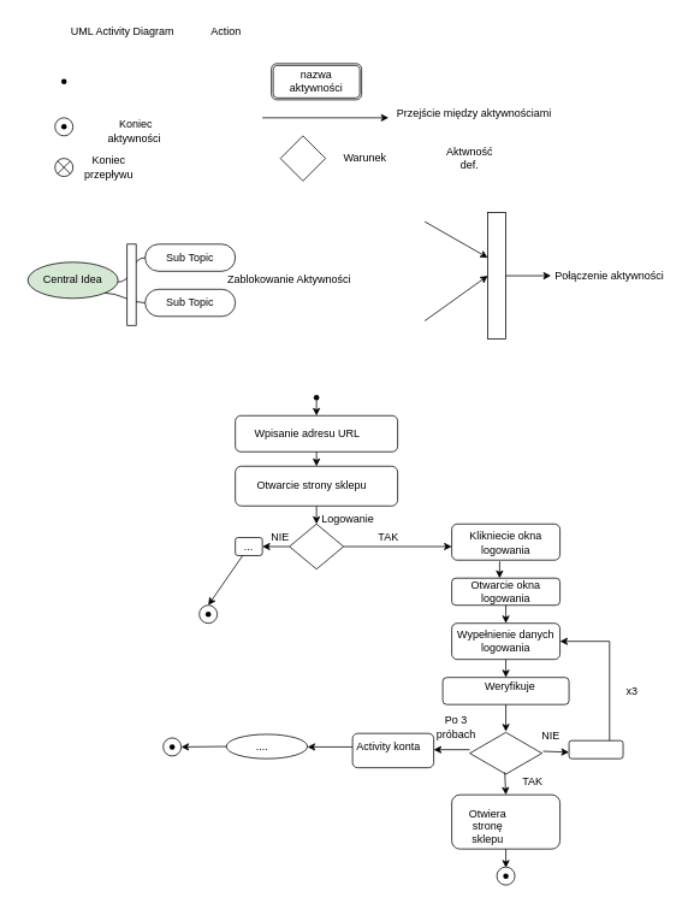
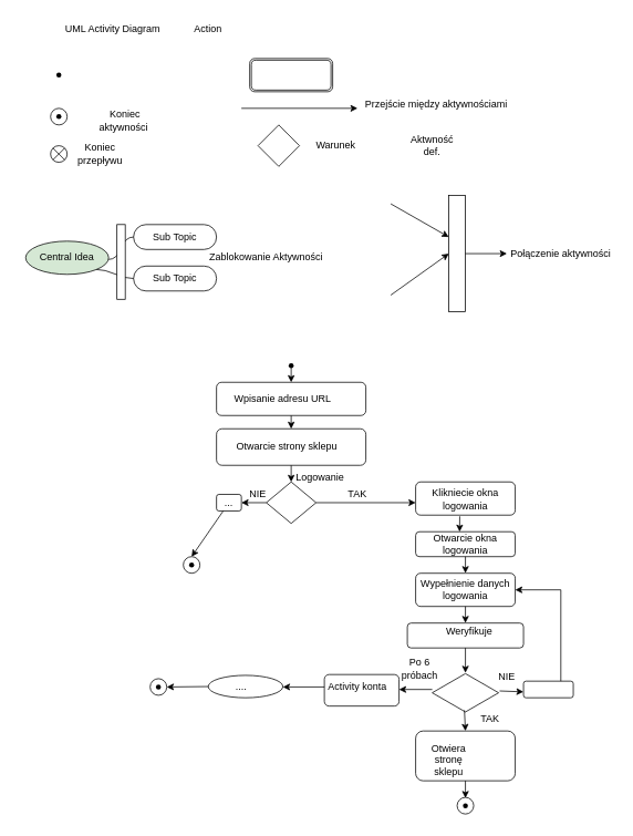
  <mxCell id="0" />
  <mxCell id="1" parent="0" />
  <mxCell id="2" value="UML Activity Diagram" style="text;html=1;strokeColor=none;fillColor=none;align=center;verticalAlign=middle;whiteSpace=wrap;rounded=0;" vertex="1" parent="1"><mxGeometry x="20" y="20" width="230" height="30" as="geometry" /></mxCell>
  <mxCell id="3" value="Action" style="text;html=1;strokeColor=none;fillColor=none;align=center;verticalAlign=middle;whiteSpace=wrap;rounded=0;" vertex="1" parent="1"><mxGeometry x="220" y="20" width="60" height="30" as="geometry" /></mxCell>
  <mxCell id="4" value="" style="shape=waypoint;sketch=0;fillStyle=solid;size=6;pointerEvents=1;points=[];fillColor=none;resizable=0;rotatable=0;perimeter=centerPerimeter;snapToPoint=1;" vertex="1" parent="1"><mxGeometry x="60" y="80" width="20" height="20" as="geometry" /></mxCell>
  <mxCell id="5" value="" style="ellipse;whiteSpace=wrap;html=1;aspect=fixed;" vertex="1" parent="1"><mxGeometry x="60" y="130" width="20" height="20" as="geometry" /></mxCell>
  <mxCell id="6" value="" style="shape=waypoint;sketch=0;fillStyle=solid;size=6;pointerEvents=1;points=[];fillColor=none;resizable=0;rotatable=0;perimeter=centerPerimeter;snapToPoint=1;" vertex="1" parent="1"><mxGeometry x="60" y="130" width="20" height="20" as="geometry" /></mxCell>
  <mxCell id="7" value="Koniec aktywności&amp;nbsp;" style="text;html=1;strokeColor=none;fillColor=none;align=center;verticalAlign=middle;whiteSpace=wrap;rounded=0;" vertex="1" parent="1"><mxGeometry x="120" y="130" width="60" height="30" as="geometry" /></mxCell>
  <mxCell id="8" value="" style="shape=sumEllipse;perimeter=ellipsePerimeter;whiteSpace=wrap;html=1;backgroundOutline=1;" vertex="1" parent="1"><mxGeometry x="60" y="175" width="20" height="20" as="geometry" /></mxCell>
  <mxCell id="9" value="" style="shape=ext;double=1;rounded=1;whiteSpace=wrap;html=1;" vertex="1" parent="1"><mxGeometry x="300" y="70" width="100" height="40" as="geometry" /></mxCell>
  <mxCell id="10" value="Aktwność def." style="text;html=1;strokeColor=none;fillColor=none;align=center;verticalAlign=middle;whiteSpace=wrap;rounded=0;" vertex="1" parent="1"><mxGeometry x="490" y="160" width="60" height="30" as="geometry" /></mxCell>
  <mxCell id="11" value="" style="endArrow=classic;html=1;rounded=0;" edge="1" parent="1"><mxGeometry width="50" height="50" relative="1" as="geometry"><mxPoint x="290" y="130" as="sourcePoint" /><mxPoint x="430" y="130" as="targetPoint" /></mxGeometry></mxCell>
  <mxCell id="12" value="Przejście między aktywnościami" style="text;html=1;strokeColor=none;fillColor=none;align=center;verticalAlign=middle;whiteSpace=wrap;rounded=0;" vertex="1" parent="1"><mxGeometry x="410" y="110" width="230" height="30" as="geometry" /></mxCell>
  <mxCell id="13" value="" style="rhombus;whiteSpace=wrap;html=1;" vertex="1" parent="1"><mxGeometry x="310" y="150" width="50" height="50" as="geometry" /></mxCell>
  <mxCell id="14" value="Warunek" style="text;html=1;strokeColor=none;fillColor=none;align=center;verticalAlign=middle;whiteSpace=wrap;rounded=0;" vertex="1" parent="1"><mxGeometry x="374" y="160" width="60" height="30" as="geometry" /></mxCell>
  <mxCell id="15" value="Central Idea" style="ellipse;whiteSpace=wrap;html=1;align=center;newEdgeStyle={&quot;edgeStyle&quot;:&quot;entityRelationEdgeStyle&quot;,&quot;startArrow&quot;:&quot;none&quot;,&quot;endArrow&quot;:&quot;none&quot;,&quot;segment&quot;:10,&quot;curved&quot;:1,&quot;sourcePerimeterSpacing&quot;:0,&quot;targetPerimeterSpacing&quot;:0};treeFolding=1;treeMoving=1;fillColor=#d5e8d4;" vertex="1" parent="1"><mxGeometry x="30" y="290" width="100" height="40" as="geometry" /></mxCell>
  <mxCell id="16" value="Sub Topic" style="whiteSpace=wrap;html=1;rounded=1;arcSize=50;align=center;verticalAlign=middle;strokeWidth=1;autosize=1;spacing=4;treeFolding=1;treeMoving=1;newEdgeStyle={&quot;edgeStyle&quot;:&quot;entityRelationEdgeStyle&quot;,&quot;startArrow&quot;:&quot;none&quot;,&quot;endArrow&quot;:&quot;none&quot;,&quot;segment&quot;:10,&quot;curved&quot;:1,&quot;sourcePerimeterSpacing&quot;:0,&quot;targetPerimeterSpacing&quot;:0};" vertex="1" parent="1"><mxGeometry x="160" y="270" width="100" height="30" as="geometry" /></mxCell>
  <mxCell id="17" value="" style="edgeStyle=entityRelationEdgeStyle;startArrow=none;endArrow=none;segment=10;curved=1;sourcePerimeterSpacing=0;targetPerimeterSpacing=0;rounded=0;" edge="1" target="16" parent="1"><mxGeometry relative="1" as="geometry"><mxPoint x="130" y="312" as="sourcePoint" /></mxGeometry></mxCell>
  <mxCell id="18" value="Koniec przepływu" style="text;html=1;strokeColor=none;fillColor=none;align=center;verticalAlign=middle;whiteSpace=wrap;rounded=0;" vertex="1" parent="1"><mxGeometry x="90" y="170" width="60" height="30" as="geometry" /></mxCell>
  <mxCell id="19" value="Sub Topic" style="whiteSpace=wrap;html=1;rounded=1;arcSize=50;align=center;verticalAlign=middle;strokeWidth=1;autosize=1;spacing=4;treeFolding=1;treeMoving=1;newEdgeStyle={&quot;edgeStyle&quot;:&quot;entityRelationEdgeStyle&quot;,&quot;startArrow&quot;:&quot;none&quot;,&quot;endArrow&quot;:&quot;none&quot;,&quot;segment&quot;:10,&quot;curved&quot;:1,&quot;sourcePerimeterSpacing&quot;:0,&quot;targetPerimeterSpacing&quot;:0};" vertex="1" parent="1"><mxGeometry x="160" y="320" width="100" height="30" as="geometry" /></mxCell>
  <mxCell id="20" value="" style="edgeStyle=entityRelationEdgeStyle;startArrow=none;endArrow=none;segment=10;curved=1;sourcePerimeterSpacing=0;targetPerimeterSpacing=0;rounded=0;exitX=1;exitY=1;exitDx=0;exitDy=0;" edge="1" target="19" parent="1" source="15"><mxGeometry relative="1" as="geometry"><mxPoint x="130" y="362" as="sourcePoint" /></mxGeometry></mxCell>
  <mxCell id="21" value="Zablokowanie Aktywności" style="text;html=1;strokeColor=none;fillColor=none;align=center;verticalAlign=middle;whiteSpace=wrap;rounded=0;" vertex="1" parent="1"><mxGeometry x="240" y="295" width="160" height="30" as="geometry" /></mxCell>
  <mxCell id="22" value="" style="endArrow=classic;html=1;rounded=0;" edge="1" parent="1"><mxGeometry width="50" height="50" relative="1" as="geometry"><mxPoint x="470" y="245" as="sourcePoint" /><mxPoint x="540" y="285" as="targetPoint" /></mxGeometry></mxCell>
  <mxCell id="23" value="" style="endArrow=classic;html=1;rounded=0;" edge="1" parent="1"><mxGeometry width="50" height="50" relative="1" as="geometry"><mxPoint x="470" y="355" as="sourcePoint" /><mxPoint x="540" y="305" as="targetPoint" /></mxGeometry></mxCell>
  <mxCell id="24" value="" style="rounded=0;whiteSpace=wrap;html=1;" vertex="1" parent="1"><mxGeometry x="540" y="235" width="20" height="140" as="geometry" /></mxCell>
  <mxCell id="25" value="" style="endArrow=classic;html=1;rounded=0;exitX=1;exitY=0.5;exitDx=0;exitDy=0;" edge="1" parent="1" source="24"><mxGeometry width="50" height="50" relative="1" as="geometry"><mxPoint x="800" y="125" as="sourcePoint" /><mxPoint x="610" y="305" as="targetPoint" /></mxGeometry></mxCell>
  <mxCell id="26" value="Połączenie aktywności" style="text;html=1;strokeColor=none;fillColor=none;align=center;verticalAlign=middle;whiteSpace=wrap;rounded=0;" vertex="1" parent="1"><mxGeometry x="610" y="290" width="130" height="30" as="geometry" /></mxCell>
  <mxCell id="27" value="" style="rounded=0;whiteSpace=wrap;html=1;" vertex="1" parent="1"><mxGeometry x="140" y="270" width="10" height="90" as="geometry" /></mxCell>
- <mxCell id="28" value="nazwa aktywności" style="text;html=1;strokeColor=none;fillColor=none;align=center;verticalAlign=middle;whiteSpace=wrap;rounded=0;" vertex="1" parent="1"><mxGeometry x="310" y="75" width="80" height="30" as="geometry" /></mxCell>
  <mxCell id="29" value="" style="shape=waypoint;sketch=0;fillStyle=solid;size=6;pointerEvents=1;points=[];fillColor=none;resizable=0;rotatable=0;perimeter=centerPerimeter;snapToPoint=1;" vertex="1" parent="1"><mxGeometry x="340" y="430" width="20" height="20" as="geometry" /></mxCell>
  <mxCell id="30" value="" style="endArrow=classic;html=1;rounded=0;exitX=0.32;exitY=1.13;exitDx=0;exitDy=0;exitPerimeter=0;" edge="1" parent="1" source="29"><mxGeometry width="50" height="50" relative="1" as="geometry"><mxPoint x="600" y="560" as="sourcePoint" /><mxPoint x="350" y="460" as="targetPoint" /></mxGeometry></mxCell>
  <mxCell id="31" value="" style="rounded=1;whiteSpace=wrap;html=1;" vertex="1" parent="1"><mxGeometry x="260" y="460" width="180" height="40" as="geometry" /></mxCell>
  <mxCell id="32" value="Wpisanie adresu URL" style="text;html=1;strokeColor=none;fillColor=none;align=center;verticalAlign=middle;whiteSpace=wrap;rounded=0;" vertex="1" parent="1"><mxGeometry x="260" y="465" width="160" height="30" as="geometry" /></mxCell>
  <mxCell id="33" value="" style="endArrow=classic;html=1;rounded=0;exitX=0.5;exitY=1;exitDx=0;exitDy=0;" edge="1" parent="1" source="31" target="34"><mxGeometry width="50" height="50" relative="1" as="geometry"><mxPoint x="600" y="550" as="sourcePoint" /><mxPoint x="350" y="520" as="targetPoint" /></mxGeometry></mxCell>
  <mxCell id="34" value="" style="rounded=1;whiteSpace=wrap;html=1;" vertex="1" parent="1"><mxGeometry x="260" y="516" width="180" height="44" as="geometry" /></mxCell>
  <mxCell id="35" value="Otwarcie strony sklepu" style="text;html=1;strokeColor=none;fillColor=none;align=center;verticalAlign=middle;whiteSpace=wrap;rounded=0;" vertex="1" parent="1"><mxGeometry x="250" y="523" width="190" height="30" as="geometry" /></mxCell>
  <mxCell id="36" value="" style="endArrow=classic;html=1;rounded=0;exitX=0.5;exitY=1;exitDx=0;exitDy=0;" edge="1" parent="1" source="34"><mxGeometry width="50" height="50" relative="1" as="geometry"><mxPoint x="340" y="590" as="sourcePoint" /><mxPoint x="350" y="580" as="targetPoint" /></mxGeometry></mxCell>
  <mxCell id="37" value="Logowanie" style="text;html=1;strokeColor=none;fillColor=none;align=center;verticalAlign=middle;whiteSpace=wrap;rounded=0;" vertex="1" parent="1"><mxGeometry x="355" y="560" width="60" height="30" as="geometry" /></mxCell>
  <mxCell id="38" value="" style="rhombus;whiteSpace=wrap;html=1;" vertex="1" parent="1"><mxGeometry x="320" y="580" width="60" height="50" as="geometry" /></mxCell>
  <mxCell id="39" value="" style="endArrow=classic;html=1;rounded=0;exitX=1;exitY=0.5;exitDx=0;exitDy=0;" edge="1" parent="1" source="38"><mxGeometry width="50" height="50" relative="1" as="geometry"><mxPoint x="600" y="530" as="sourcePoint" /><mxPoint x="500" y="605" as="targetPoint" /></mxGeometry></mxCell>
  <mxCell id="40" value="TAK" style="text;html=1;strokeColor=none;fillColor=none;align=center;verticalAlign=middle;whiteSpace=wrap;rounded=0;" vertex="1" parent="1"><mxGeometry x="400" y="580" width="60" height="30" as="geometry" /></mxCell>
  <mxCell id="41" value="" style="endArrow=classic;html=1;rounded=0;exitX=0;exitY=0.5;exitDx=0;exitDy=0;" edge="1" parent="1" source="38"><mxGeometry width="50" height="50" relative="1" as="geometry"><mxPoint x="600" y="530" as="sourcePoint" /><mxPoint x="290" y="605" as="targetPoint" /></mxGeometry></mxCell>
  <mxCell id="42" value="NIE" style="text;html=1;strokeColor=none;fillColor=none;align=center;verticalAlign=middle;whiteSpace=wrap;rounded=0;" vertex="1" parent="1"><mxGeometry x="280" y="580" width="60" height="30" as="geometry" /></mxCell>
  <mxCell id="43" value="" style="rounded=1;whiteSpace=wrap;html=1;" vertex="1" parent="1"><mxGeometry x="260" y="595" width="30" height="20" as="geometry" /></mxCell>
  <mxCell id="44" value="" style="rounded=1;whiteSpace=wrap;html=1;" vertex="1" parent="1"><mxGeometry x="500" y="580" width="120" height="40" as="geometry" /></mxCell>
  <mxCell id="45" value="Klikniecie okna logowania" style="text;html=1;strokeColor=none;fillColor=none;align=center;verticalAlign=middle;whiteSpace=wrap;rounded=0;" vertex="1" parent="1"><mxGeometry x="510" y="586" width="100" height="30" as="geometry" /></mxCell>
  <mxCell id="46" value="" style="endArrow=classic;html=1;rounded=0;exitX=0.443;exitY=1.035;exitDx=0;exitDy=0;exitPerimeter=0;" edge="1" parent="1" source="44"><mxGeometry width="50" height="50" relative="1" as="geometry"><mxPoint x="350" y="560" as="sourcePoint" /><mxPoint x="553" y="640" as="targetPoint" /></mxGeometry></mxCell>
  <mxCell id="47" value="" style="rounded=1;whiteSpace=wrap;html=1;" vertex="1" parent="1"><mxGeometry x="500" y="640" width="120" height="30" as="geometry" /></mxCell>
  <mxCell id="48" value="Otwarcie okna logowania" style="text;html=1;strokeColor=none;fillColor=none;align=center;verticalAlign=middle;whiteSpace=wrap;rounded=0;" vertex="1" parent="1"><mxGeometry x="510" y="640" width="100" height="30" as="geometry" /></mxCell>
  <mxCell id="49" value="" style="endArrow=classic;html=1;rounded=0;exitX=0.5;exitY=1;exitDx=0;exitDy=0;" edge="1" parent="1" source="48"><mxGeometry width="50" height="50" relative="1" as="geometry"><mxPoint x="350" y="750" as="sourcePoint" /><mxPoint x="560" y="690" as="targetPoint" /></mxGeometry></mxCell>
  <mxCell id="50" value="" style="rounded=1;whiteSpace=wrap;html=1;" vertex="1" parent="1"><mxGeometry x="500" y="690" width="120" height="40" as="geometry" /></mxCell>
  <mxCell id="51" value="Wypełnienie danych logowania" style="text;html=1;strokeColor=none;fillColor=none;align=center;verticalAlign=middle;whiteSpace=wrap;rounded=0;" vertex="1" parent="1"><mxGeometry x="500" y="695" width="120" height="30" as="geometry" /></mxCell>
  <mxCell id="52" value="" style="endArrow=classic;html=1;rounded=0;exitX=0.5;exitY=1;exitDx=0;exitDy=0;" edge="1" parent="1" source="50"><mxGeometry width="50" height="50" relative="1" as="geometry"><mxPoint x="350" y="750" as="sourcePoint" /><mxPoint x="560" y="750" as="targetPoint" /></mxGeometry></mxCell>
  <mxCell id="53" value="" style="rounded=1;whiteSpace=wrap;html=1;" vertex="1" parent="1"><mxGeometry x="490" y="750" width="140" height="30" as="geometry" /></mxCell>
  <mxCell id="54" value="Weryfikuje" style="text;html=1;strokeColor=none;fillColor=none;align=center;verticalAlign=middle;whiteSpace=wrap;rounded=0;" vertex="1" parent="1"><mxGeometry x="510" y="745" width="110" height="30" as="geometry" /></mxCell>
  <mxCell id="55" value="" style="endArrow=classic;html=1;rounded=0;" edge="1" parent="1" target="56"><mxGeometry width="50" height="50" relative="1" as="geometry"><mxPoint x="560" y="780" as="sourcePoint" /><mxPoint x="555" y="800" as="targetPoint" /></mxGeometry></mxCell>
  <mxCell id="56" value="" style="html=1;whiteSpace=wrap;aspect=fixed;shape=isoRectangle;" vertex="1" parent="1"><mxGeometry x="520" y="810" width="80" height="48" as="geometry" /></mxCell>
  <mxCell id="57" value="" style="endArrow=classic;html=1;rounded=0;exitX=1.015;exitY=0.454;exitDx=0;exitDy=0;exitPerimeter=0;" edge="1" parent="1" source="56"><mxGeometry width="50" height="50" relative="1" as="geometry"><mxPoint x="350" y="750" as="sourcePoint" /><mxPoint x="630" y="832.873" as="targetPoint" /></mxGeometry></mxCell>
  <mxCell id="58" value="NIE" style="text;html=1;strokeColor=none;fillColor=none;align=center;verticalAlign=middle;whiteSpace=wrap;rounded=0;" vertex="1" parent="1"><mxGeometry x="580" y="800" width="60" height="30" as="geometry" /></mxCell>
  <mxCell id="59" value="" style="endArrow=classic;html=1;rounded=0;exitX=0.485;exitY=0.938;exitDx=0;exitDy=0;exitPerimeter=0;" edge="1" parent="1" source="56"><mxGeometry width="50" height="50" relative="1" as="geometry"><mxPoint x="350" y="750" as="sourcePoint" /><mxPoint x="560" y="880" as="targetPoint" /></mxGeometry></mxCell>
  <mxCell id="60" value="TAK" style="text;html=1;strokeColor=none;fillColor=none;align=center;verticalAlign=middle;whiteSpace=wrap;rounded=0;" vertex="1" parent="1"><mxGeometry x="560" y="850" width="60" height="30" as="geometry" /></mxCell>
  <mxCell id="61" value="" style="rounded=1;whiteSpace=wrap;html=1;" vertex="1" parent="1"><mxGeometry x="500" y="880" width="120" height="60" as="geometry" /></mxCell>
  <mxCell id="62" value="Otwiera stronę sklepu" style="text;html=1;strokeColor=none;fillColor=none;align=center;verticalAlign=middle;whiteSpace=wrap;rounded=0;" vertex="1" parent="1"><mxGeometry x="510" y="900" width="60" height="30" as="geometry" /></mxCell>
  <mxCell id="63" value="" style="endArrow=classic;html=1;rounded=0;exitX=0.5;exitY=1;exitDx=0;exitDy=0;" edge="1" parent="1" source="61"><mxGeometry width="50" height="50" relative="1" as="geometry"><mxPoint x="350" y="730" as="sourcePoint" /><mxPoint x="560" y="960.8" as="targetPoint" /></mxGeometry></mxCell>
  <mxCell id="64" value="" style="shape=waypoint;sketch=0;fillStyle=solid;size=6;pointerEvents=1;points=[];fillColor=none;resizable=0;rotatable=0;perimeter=centerPerimeter;snapToPoint=1;" vertex="1" parent="1"><mxGeometry x="550" y="965" width="20" height="20" as="geometry" /></mxCell>
  <mxCell id="65" value="" style="ellipse;whiteSpace=wrap;html=1;aspect=fixed;" vertex="1" parent="1"><mxGeometry x="550" y="960" width="20" height="20" as="geometry" /></mxCell>
  <mxCell id="66" value="" style="shape=waypoint;sketch=0;fillStyle=solid;size=6;pointerEvents=1;points=[];fillColor=none;resizable=0;rotatable=0;perimeter=centerPerimeter;snapToPoint=1;" vertex="1" parent="1"><mxGeometry x="550" y="960" width="20" height="20" as="geometry" /></mxCell>
  <mxCell id="67" value="" style="rounded=1;whiteSpace=wrap;html=1;" vertex="1" parent="1"><mxGeometry x="630" y="820" width="60" height="20" as="geometry" /></mxCell>
  <mxCell id="68" value="" style="endArrow=classic;html=1;rounded=0;exitX=0.75;exitY=0;exitDx=0;exitDy=0;entryX=1;entryY=0.5;entryDx=0;entryDy=0;" edge="1" parent="1" source="67" target="50"><mxGeometry width="50" height="50" relative="1" as="geometry"><mxPoint x="340" y="830" as="sourcePoint" /><mxPoint x="390" y="780" as="targetPoint" /><Array as="points"><mxPoint x="675" y="710" /></Array></mxGeometry></mxCell>
- <mxCell id="69" value="x3" style="text;html=1;strokeColor=none;fillColor=none;align=center;verticalAlign=middle;whiteSpace=wrap;rounded=0;" vertex="1" parent="1"><mxGeometry x="670" y="750" width="60" height="30" as="geometry" /></mxCell>
  <mxCell id="70" value="" style="endArrow=classic;html=1;rounded=0;" edge="1" parent="1" source="43"><mxGeometry width="50" height="50" relative="1" as="geometry"><mxPoint x="340" y="830" as="sourcePoint" /><mxPoint x="230" y="670" as="targetPoint" /></mxGeometry></mxCell>
  <mxCell id="71" value="" style="ellipse;whiteSpace=wrap;html=1;aspect=fixed;" vertex="1" parent="1"><mxGeometry x="220" y="670" width="20" height="20" as="geometry" /></mxCell>
  <mxCell id="72" value="" style="shape=waypoint;sketch=0;fillStyle=solid;size=6;pointerEvents=1;points=[];fillColor=none;resizable=0;rotatable=0;perimeter=centerPerimeter;snapToPoint=1;" vertex="1" parent="1"><mxGeometry x="220" y="670" width="20" height="20" as="geometry" /></mxCell>
  <mxCell id="73" value="..." style="text;html=1;strokeColor=none;fillColor=none;align=center;verticalAlign=middle;whiteSpace=wrap;rounded=0;" vertex="1" parent="1"><mxGeometry x="245" y="590" width="60" height="30" as="geometry" /></mxCell>
  <mxCell id="74" value="" style="endArrow=classic;html=1;rounded=0;exitX=0;exitY=0.417;exitDx=0;exitDy=0;exitPerimeter=0;" edge="1" parent="1" source="56"><mxGeometry width="50" height="50" relative="1" as="geometry"><mxPoint x="340" y="820" as="sourcePoint" /><mxPoint x="480" y="830.007" as="targetPoint" /></mxGeometry></mxCell>
  <mxCell id="75" value="" style="rounded=1;whiteSpace=wrap;html=1;" vertex="1" parent="1"><mxGeometry x="390" y="812" width="90" height="38" as="geometry" /></mxCell>
- <mxCell id="76" value="Po 3 próbach" style="text;html=1;strokeColor=none;fillColor=none;align=center;verticalAlign=middle;whiteSpace=wrap;rounded=0;" vertex="1" parent="1"><mxGeometry x="470" y="790" width="70" height="30" as="geometry" /></mxCell>
+ <mxCell id="76" value="Po 6 próbach" style="text;html=1;strokeColor=none;fillColor=none;align=center;verticalAlign=middle;whiteSpace=wrap;rounded=0;" vertex="1" parent="1"><mxGeometry x="470" y="790" width="70" height="30" as="geometry" /></mxCell>
  <mxCell id="77" value="Activity konta" style="text;html=1;strokeColor=none;fillColor=none;align=center;verticalAlign=middle;whiteSpace=wrap;rounded=0;" vertex="1" parent="1"><mxGeometry x="380" y="812" width="100" height="30" as="geometry" /></mxCell>
  <mxCell id="78" value="" style="endArrow=classic;html=1;rounded=0;" edge="1" parent="1"><mxGeometry width="50" height="50" relative="1" as="geometry"><mxPoint x="390" y="827" as="sourcePoint" /><mxPoint x="340" y="827" as="targetPoint" /></mxGeometry></mxCell>
  <mxCell id="79" value="" style="ellipse;whiteSpace=wrap;html=1;aspect=fixed;" vertex="1" parent="1"><mxGeometry x="180" y="817" width="20" height="20" as="geometry" /></mxCell>
  <mxCell id="80" value="" style="shape=waypoint;sketch=0;fillStyle=solid;size=6;pointerEvents=1;points=[];fillColor=none;resizable=0;rotatable=0;perimeter=centerPerimeter;snapToPoint=1;" vertex="1" parent="1"><mxGeometry x="180" y="817" width="20" height="20" as="geometry" /></mxCell>
  <mxCell id="81" value="" style="ellipse;whiteSpace=wrap;html=1;" vertex="1" parent="1"><mxGeometry x="250" y="813" width="90" height="27" as="geometry" /></mxCell>
  <mxCell id="82" value="...." style="text;html=1;strokeColor=none;fillColor=none;align=center;verticalAlign=middle;whiteSpace=wrap;rounded=0;" vertex="1" parent="1"><mxGeometry x="260" y="811.5" width="60" height="30" as="geometry" /></mxCell>
  <mxCell id="83" value="" style="endArrow=classic;html=1;rounded=0;exitX=0;exitY=0.5;exitDx=0;exitDy=0;" edge="1" parent="1" source="81"><mxGeometry width="50" height="50" relative="1" as="geometry"><mxPoint x="340" y="810" as="sourcePoint" /><mxPoint x="200" y="827" as="targetPoint" /></mxGeometry></mxCell>
